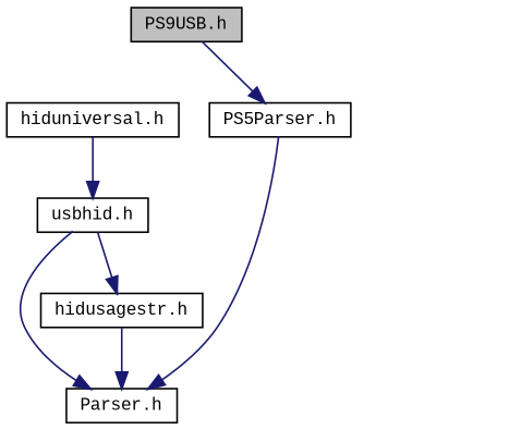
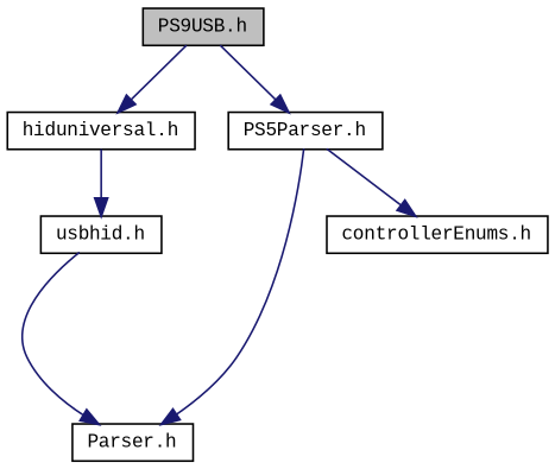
  digraph {
    fontname="Liberation Mono"
    node [color=black fillcolor=white fontname="Liberation Mono" fontsize=10 shape=record style=filled]
    edge [color=midnightblue fontname="Liberation Mono" fontsize=10 labelfontname=Helvetica labelfontsize=10 style=solid]
    n1 [fillcolor=grey75 fontcolor=black height=0.2 label="PS9USB.h" width=0.4]
    n2 [height=0.2 label="hiduniversal.h" width=0.4]
    n3 [height=0.2 label="PS5Parser.h" width=0.4]
    n4 [height=0.2 label="usbhid.h" width=0.4]
    n5 [height=0.2 label="Parser.h" width=0.4]
-   n7 [height=0.2 label="hidusagestr.h" width=0.4]
+   n6 [height=0.2 label="controllerEnums.h" width=0.4]
+   n1 -> n2
    n1 -> n3
    n2 -> n4
    n3 -> n5
+   n3 -> n6
    n4 -> n5
-   n4 -> n7
-   n7 -> n5
  }
